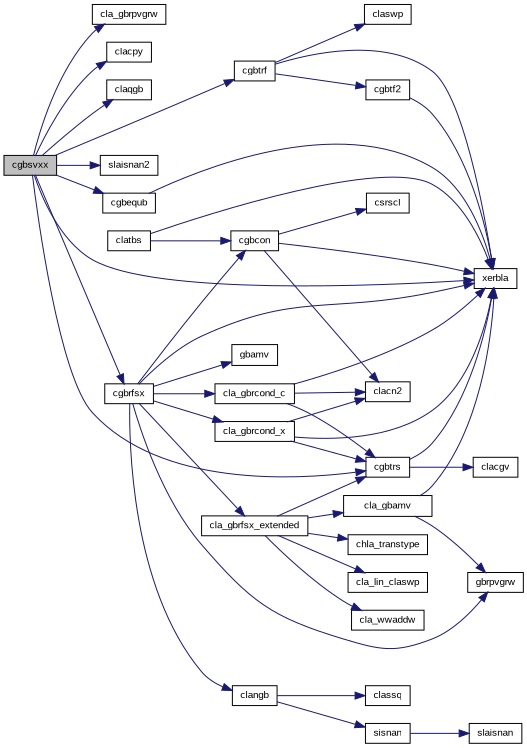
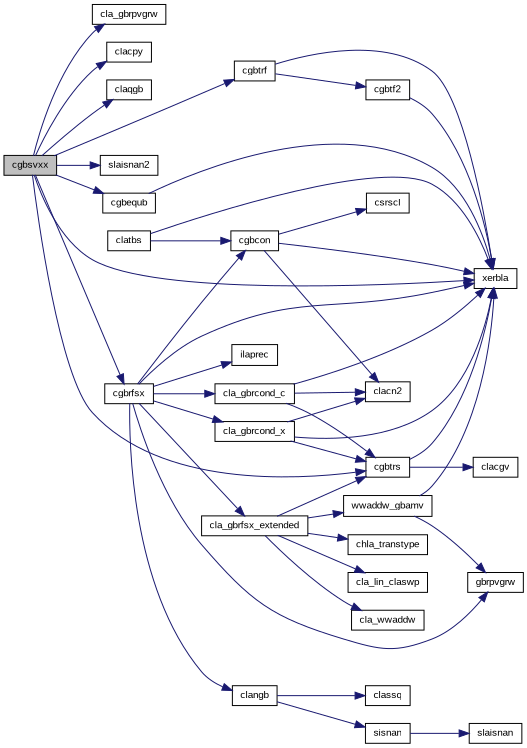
  digraph {
    fontname="Liberation Sans"
    rankdir=LR
    node [color=black fillcolor=white fontname="Liberation Sans" fontsize=10 shape=record style=filled]
    edge [color=midnightblue fontname="Liberation Sans" fontsize=10 labelfontname=Helvetica labelfontsize=10 style=solid]
    n1 [fillcolor=grey75 fontcolor=black height=0.2 label=cgbsvxx width=0.4]
    n2 [height=0.2 label=cgbequb width=0.4]
    n3 [height=0.2 label=xerbla width=0.4]
    n4 [height=0.2 label=cgbrfsx width=0.4]
    n5 [height=0.2 label=cgbtrs width=0.4]
    n6 [height=0.2 label=cgbtrf width=0.4]
    n7 [height=0.2 label=cla_gbrpvgrw width=0.4]
    n8 [height=0.2 label=clacpy width=0.4]
    n9 [height=0.2 label=claqgb width=0.4]
    n10 [height=0.2 label=slaisnan2 width=0.4]
    n11 [height=0.2 label=cgbcon width=0.4]
    n12 [height=0.2 label=cla_gbrcond_c width=0.4]
    n13 [height=0.2 label=cla_gbrcond_x width=0.4]
    n14 [height=0.2 label=cla_gbrfsx_extended width=0.4]
    n15 [height=0.2 label=gbrpvgrw width=0.4]
    n16 [height=0.2 label=clangb width=0.4]
-   n17 [height=0.2 label=gbamv width=0.4]
+   n17 [height=0.2 label=ilaprec width=0.4]
    n18 [height=0.2 label=clacgv width=0.4]
    n19 [height=0.2 label=cgbtf2 width=0.4]
-   n20 [height=0.2 label=claswp width=0.4]
    n21 [height=0.2 label=clacn2 width=0.4]
    n22 [height=0.2 label=csrscl width=0.4]
    n23 [height=0.2 label=chla_transtype width=0.4]
-   n24 [height=0.2 label=cla_gbamv width=0.4]
+   n24 [height=0.2 label=wwaddw_gbamv width=0.4]
    n25 [height=0.2 label=cla_lin_claswp width=0.4]
    n26 [height=0.2 label=cla_wwaddw width=0.4]
    n27 [height=0.2 label=classq width=0.4]
    n28 [height=0.2 label=sisnan width=0.4]
    n29 [height=0.2 label=clatbs width=0.4]
    n30 [height=0.2 label=slaisnan width=0.4]
    n1 -> n2
    n1 -> n3
    n1 -> n4
    n1 -> n5
    n1 -> n6
    n1 -> n7
    n1 -> n8
    n1 -> n9
    n1 -> n10
    n2 -> n3
    n4 -> n3
    n4 -> n11
    n4 -> n12
    n4 -> n13
    n4 -> n14
    n4 -> n15
    n4 -> n16
    n4 -> n17
    n5 -> n3
    n5 -> n18
    n6 -> n3
    n6 -> n19
-   n6 -> n20
    n11 -> n3
    n11 -> n21
    n11 -> n22
    n12 -> n3
    n12 -> n5
    n12 -> n21
    n13 -> n3
    n13 -> n5
    n13 -> n21
    n14 -> n5
    n14 -> n23
    n14 -> n24
    n14 -> n25
    n14 -> n26
    n16 -> n27
    n16 -> n28
    n19 -> n3
    n24 -> n3
    n24 -> n15
    n28 -> n30
    n29 -> n3
    n29 -> n11
  }
